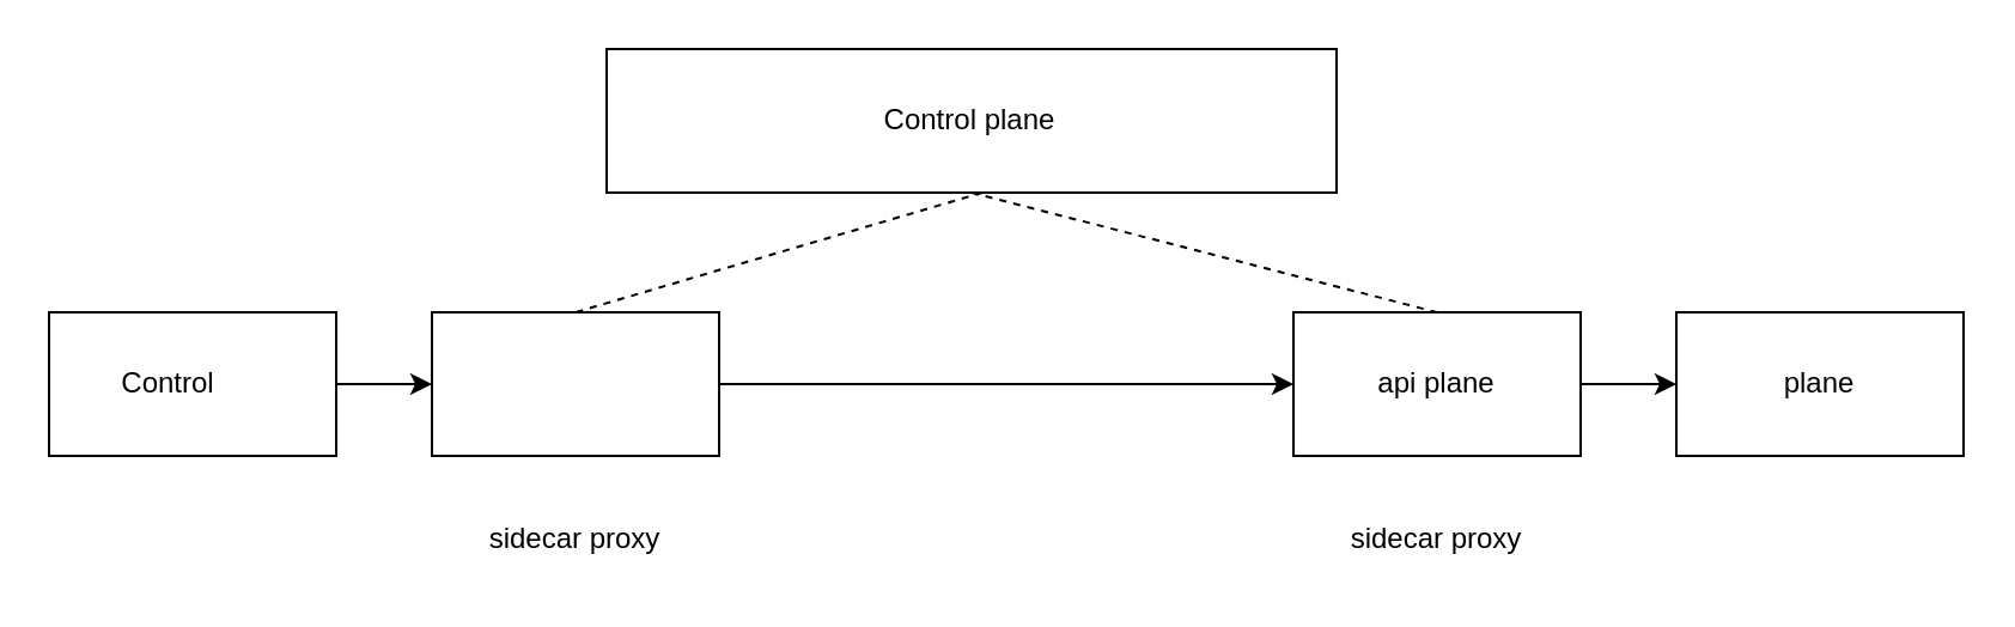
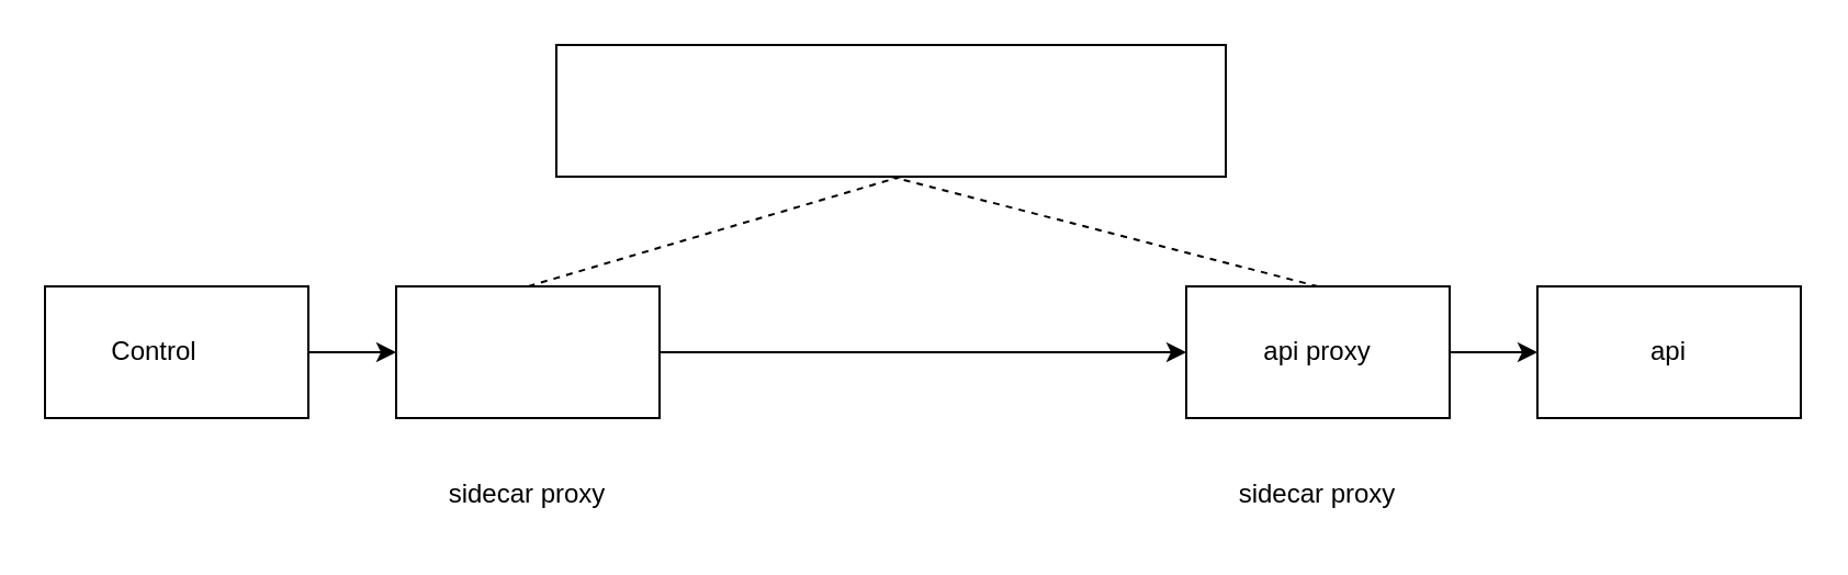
  <mxCell id="0" />
  <mxCell id="1" parent="0" />
  <mxCell id="2" value="" style="rounded=0;whiteSpace=wrap;html=1;" vertex="1" parent="1"><mxGeometry x="253" y="20" width="305" height="60" as="geometry" /></mxCell>
- <mxCell id="3" value="Control plane" style="text;html=1;strokeColor=none;fillColor=none;align=center;verticalAlign=middle;whiteSpace=wrap;rounded=0;" vertex="1" parent="1"><mxGeometry x="270" y="35" width="270" height="30" as="geometry" /></mxCell>
  <mxCell id="4" value="" style="rounded=0;whiteSpace=wrap;html=1;" vertex="1" parent="1"><mxGeometry x="20" y="130" width="120" height="60" as="geometry" /></mxCell>
  <mxCell id="5" value="" style="rounded=0;whiteSpace=wrap;html=1;" vertex="1" parent="1"><mxGeometry x="180" y="130" width="120" height="60" as="geometry" /></mxCell>
  <mxCell id="6" value="" style="rounded=0;whiteSpace=wrap;html=1;" vertex="1" parent="1"><mxGeometry x="540" y="130" width="120" height="60" as="geometry" /></mxCell>
  <mxCell id="7" value="" style="rounded=0;whiteSpace=wrap;html=1;" vertex="1" parent="1"><mxGeometry x="700" y="130" width="120" height="60" as="geometry" /></mxCell>
  <mxCell id="8" value="&lt;div&gt;Control&lt;/div&gt;" style="text;html=1;strokeColor=none;fillColor=none;align=center;verticalAlign=middle;whiteSpace=wrap;rounded=0;" vertex="1" parent="1"><mxGeometry x="40" y="145" width="60" height="30" as="geometry" /></mxCell>
- <mxCell id="9" value="api plane" style="text;html=1;strokeColor=none;fillColor=none;align=center;verticalAlign=middle;whiteSpace=wrap;rounded=0;" vertex="1" parent="1"><mxGeometry x="560" y="145" width="80" height="30" as="geometry" /></mxCell>
- <mxCell id="10" value="plane" style="text;html=1;strokeColor=none;fillColor=none;align=center;verticalAlign=middle;whiteSpace=wrap;rounded=0;" vertex="1" parent="1"><mxGeometry x="730" y="145" width="60" height="30" as="geometry" /></mxCell>
+ <mxCell id="9" value="api proxy" style="text;html=1;strokeColor=none;fillColor=none;align=center;verticalAlign=middle;whiteSpace=wrap;rounded=0;" vertex="1" parent="1"><mxGeometry x="560" y="145" width="80" height="30" as="geometry" /></mxCell>
+ <mxCell id="10" value="api" style="text;html=1;strokeColor=none;fillColor=none;align=center;verticalAlign=middle;whiteSpace=wrap;rounded=0;" vertex="1" parent="1"><mxGeometry x="730" y="145" width="60" height="30" as="geometry" /></mxCell>
  <mxCell id="11" value="" style="endArrow=classic;html=1;rounded=0;exitX=1;exitY=0.5;exitDx=0;exitDy=0;entryX=0;entryY=0.5;entryDx=0;entryDy=0;" edge="1" parent="1" source="4" target="5"><mxGeometry width="50" height="50" relative="1" as="geometry"><mxPoint x="380" y="260" as="sourcePoint" /><mxPoint x="430" y="210" as="targetPoint" /></mxGeometry></mxCell>
  <mxCell id="12" value="" style="endArrow=classic;html=1;rounded=0;exitX=1;exitY=0.5;exitDx=0;exitDy=0;entryX=0;entryY=0.5;entryDx=0;entryDy=0;" edge="1" parent="1" source="5" target="6"><mxGeometry width="50" height="50" relative="1" as="geometry"><mxPoint x="380" y="260" as="sourcePoint" /><mxPoint x="430" y="210" as="targetPoint" /></mxGeometry></mxCell>
  <mxCell id="13" value="" style="endArrow=classic;html=1;rounded=0;exitX=1;exitY=0.5;exitDx=0;exitDy=0;entryX=0;entryY=0.5;entryDx=0;entryDy=0;" edge="1" parent="1" source="6" target="7"><mxGeometry width="50" height="50" relative="1" as="geometry"><mxPoint x="380" y="260" as="sourcePoint" /><mxPoint x="430" y="210" as="targetPoint" /></mxGeometry></mxCell>
  <mxCell id="14" value="" style="endArrow=none;dashed=1;html=1;rounded=0;entryX=0.5;entryY=0;entryDx=0;entryDy=0;" edge="1" parent="1" target="5"><mxGeometry width="50" height="50" relative="1" as="geometry"><mxPoint x="410" y="80" as="sourcePoint" /><mxPoint x="430" y="210" as="targetPoint" /></mxGeometry></mxCell>
  <mxCell id="15" value="" style="endArrow=none;dashed=1;html=1;rounded=0;entryX=0.5;entryY=0;entryDx=0;entryDy=0;exitX=0.5;exitY=1;exitDx=0;exitDy=0;" edge="1" parent="1" source="2" target="6"><mxGeometry width="50" height="50" relative="1" as="geometry"><mxPoint x="420" y="90" as="sourcePoint" /><mxPoint x="250" y="140" as="targetPoint" /></mxGeometry></mxCell>
  <mxCell id="16" value="sidecar proxy" style="text;html=1;strokeColor=none;fillColor=none;align=center;verticalAlign=middle;whiteSpace=wrap;rounded=0;" vertex="1" parent="1"><mxGeometry x="185" y="210" width="110" height="30" as="geometry" /></mxCell>
  <mxCell id="17" value="sidecar proxy" style="text;html=1;strokeColor=none;fillColor=none;align=center;verticalAlign=middle;whiteSpace=wrap;rounded=0;" vertex="1" parent="1"><mxGeometry x="545" y="210" width="110" height="30" as="geometry" /></mxCell>
